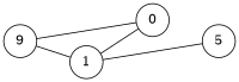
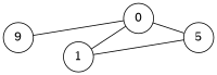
  graph {
    rankdir=LR
    node [shape=circle]
    n1 [label=9]
    1
    0
    n4 [label=5]
-   n1 -- 1
    n1 -- 0
    1 -- 0
    1 -- n4
+   0 -- n4
  }
